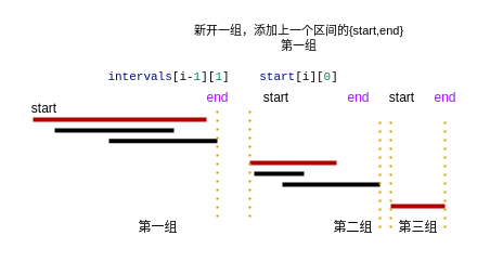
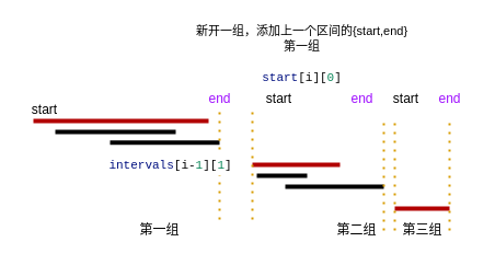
  <mxCell id="0" />
  <mxCell id="1" parent="0" />
  <mxCell id="2" value="" style="endArrow=none;html=1;rounded=0;strokeWidth=4;fillColor=#e51400;strokeColor=#B20000;" parent="1" edge="1"><mxGeometry width="50" height="50" relative="1" as="geometry"><mxPoint x="30" y="110" as="sourcePoint" /><mxPoint x="190" y="110" as="targetPoint" /></mxGeometry></mxCell>
  <mxCell id="3" value="" style="endArrow=none;html=1;rounded=0;strokeWidth=4;" parent="1" edge="1"><mxGeometry width="50" height="50" relative="1" as="geometry"><mxPoint x="50" y="120" as="sourcePoint" /><mxPoint x="160" y="120" as="targetPoint" /></mxGeometry></mxCell>
  <mxCell id="4" value="" style="endArrow=none;html=1;rounded=0;strokeWidth=4;" parent="1" edge="1"><mxGeometry width="50" height="50" relative="1" as="geometry"><mxPoint x="100" y="129.71" as="sourcePoint" /><mxPoint x="200" y="129.71" as="targetPoint" /></mxGeometry></mxCell>
  <mxCell id="5" value="" style="endArrow=none;html=1;rounded=0;strokeWidth=4;" parent="1" edge="1"><mxGeometry width="50" height="50" relative="1" as="geometry"><mxPoint x="260" y="170" as="sourcePoint" /><mxPoint x="350" y="170" as="targetPoint" /></mxGeometry></mxCell>
  <mxCell id="6" value="" style="endArrow=none;html=1;rounded=0;strokeWidth=4;fillColor=#e51400;strokeColor=#B20000;" parent="1" edge="1"><mxGeometry width="50" height="50" relative="1" as="geometry"><mxPoint x="230" y="150" as="sourcePoint" /><mxPoint x="310" y="150" as="targetPoint" /></mxGeometry></mxCell>
  <mxCell id="7" value="" style="endArrow=none;html=1;rounded=0;strokeWidth=4;" parent="1" edge="1"><mxGeometry width="50" height="50" relative="1" as="geometry"><mxPoint x="234" y="160" as="sourcePoint" /><mxPoint x="280" y="160" as="targetPoint" /></mxGeometry></mxCell>
  <mxCell id="8" value="" style="endArrow=none;dashed=1;html=1;dashPattern=1 3;strokeWidth=2;rounded=0;fillColor=#ffe6cc;strokeColor=#d79b00;" parent="1" edge="1"><mxGeometry width="50" height="50" relative="1" as="geometry"><mxPoint x="200" y="200" as="sourcePoint" /><mxPoint x="200" y="100" as="targetPoint" /></mxGeometry></mxCell>
  <mxCell id="9" value="" style="endArrow=none;dashed=1;html=1;dashPattern=1 3;strokeWidth=2;rounded=0;fillColor=#ffe6cc;strokeColor=#d79b00;" parent="1" edge="1"><mxGeometry width="50" height="50" relative="1" as="geometry"><mxPoint x="350" y="210" as="sourcePoint" /><mxPoint x="350" y="110" as="targetPoint" /></mxGeometry></mxCell>
  <mxCell id="10" value="" style="endArrow=none;html=1;rounded=0;strokeWidth=4;fillColor=#e51400;strokeColor=#B20000;" parent="1" edge="1"><mxGeometry width="50" height="50" relative="1" as="geometry"><mxPoint x="360" y="190" as="sourcePoint" /><mxPoint x="410" y="190" as="targetPoint" /></mxGeometry></mxCell>
  <mxCell id="11" value="第一组" style="text;html=1;resizable=0;autosize=1;align=center;verticalAlign=middle;points=[];fillColor=none;strokeColor=none;rounded=0;" parent="1" vertex="1"><mxGeometry x="120" y="200" width="50" height="20" as="geometry" /></mxCell>
  <mxCell id="12" value="第二组" style="text;html=1;resizable=0;autosize=1;align=center;verticalAlign=middle;points=[];fillColor=none;strokeColor=none;rounded=0;" parent="1" vertex="1"><mxGeometry x="300" y="200" width="50" height="20" as="geometry" /></mxCell>
  <mxCell id="13" value="第三组" style="text;html=1;resizable=0;autosize=1;align=center;verticalAlign=middle;points=[];fillColor=none;strokeColor=none;rounded=0;" parent="1" vertex="1"><mxGeometry x="360" y="200" width="50" height="20" as="geometry" /></mxCell>
  <mxCell id="14" value="start" style="text;html=1;resizable=0;autosize=1;align=center;verticalAlign=middle;points=[];fillColor=none;strokeColor=none;rounded=0;" vertex="1" parent="1"><mxGeometry x="20" y="90" width="40" height="20" as="geometry" /></mxCell>
  <mxCell id="15" value="start" style="text;html=1;resizable=0;autosize=1;align=center;verticalAlign=middle;points=[];fillColor=none;strokeColor=none;rounded=0;" vertex="1" parent="1"><mxGeometry x="234" y="80" width="40" height="20" as="geometry" /></mxCell>
  <mxCell id="16" value="" style="endArrow=none;dashed=1;html=1;dashPattern=1 3;strokeWidth=2;rounded=0;fillColor=#ffe6cc;strokeColor=#d79b00;" edge="1" parent="1"><mxGeometry width="50" height="50" relative="1" as="geometry"><mxPoint x="230" y="200" as="sourcePoint" /><mxPoint x="230" y="100" as="targetPoint" /></mxGeometry></mxCell>
  <mxCell id="17" value="start" style="text;html=1;resizable=0;autosize=1;align=center;verticalAlign=middle;points=[];fillColor=none;strokeColor=none;rounded=0;" vertex="1" parent="1"><mxGeometry x="350" y="80" width="40" height="20" as="geometry" /></mxCell>
  <mxCell id="18" value="" style="endArrow=none;dashed=1;html=1;dashPattern=1 3;strokeWidth=2;rounded=0;fillColor=#ffe6cc;strokeColor=#d79b00;" edge="1" parent="1"><mxGeometry width="50" height="50" relative="1" as="geometry"><mxPoint x="410" y="210" as="sourcePoint" /><mxPoint x="410" y="110" as="targetPoint" /><Array as="points"><mxPoint x="410" y="150" /></Array></mxGeometry></mxCell>
  <mxCell id="19" value="&lt;font color=&quot;#9f0fff&quot;&gt;end&lt;/font&gt;" style="text;html=1;resizable=0;autosize=1;align=center;verticalAlign=middle;points=[];fillColor=none;strokeColor=none;rounded=0;" vertex="1" parent="1"><mxGeometry x="180" y="80" width="40" height="20" as="geometry" /></mxCell>
  <mxCell id="20" value="&lt;font color=&quot;#9f0fff&quot;&gt;end&lt;/font&gt;" style="text;html=1;resizable=0;autosize=1;align=center;verticalAlign=middle;points=[];fillColor=none;strokeColor=none;rounded=0;" vertex="1" parent="1"><mxGeometry x="310" y="80" width="40" height="20" as="geometry" /></mxCell>
  <mxCell id="21" value="" style="endArrow=none;dashed=1;html=1;dashPattern=1 3;strokeWidth=2;rounded=0;fillColor=#ffe6cc;strokeColor=#d79b00;" edge="1" parent="1"><mxGeometry width="50" height="50" relative="1" as="geometry"><mxPoint x="360" y="210" as="sourcePoint" /><mxPoint x="360" y="110" as="targetPoint" /></mxGeometry></mxCell>
  <mxCell id="22" value="&lt;font color=&quot;#9f0fff&quot;&gt;end&lt;/font&gt;" style="text;html=1;resizable=0;autosize=1;align=center;verticalAlign=middle;points=[];fillColor=none;strokeColor=none;rounded=0;" vertex="1" parent="1"><mxGeometry x="390" y="80" width="40" height="20" as="geometry" /></mxCell>
- <mxCell id="23" value="&lt;div style=&quot;color: rgb(0, 0, 0); background-color: rgb(255, 255, 255); font-family: Consolas, &amp;quot;Courier New&amp;quot;, monospace; line-height: 18px; font-size: 11px;&quot;&gt;&lt;span style=&quot;color: rgb(0, 16, 128); font-size: 11px;&quot;&gt;intervals&lt;/span&gt;[i-&lt;span style=&quot;color: rgb(9, 134, 88); font-size: 11px;&quot;&gt;1&lt;/span&gt;][&lt;span style=&quot;color: rgb(9, 134, 88); font-size: 11px;&quot;&gt;1&lt;/span&gt;]&lt;/div&gt;" style="text;html=1;resizable=0;autosize=1;align=center;verticalAlign=middle;points=[];fillColor=none;strokeColor=none;rounded=0;fontColor=#9F0FFF;" vertex="1" parent="1"><mxGeometry x="90" y="60" width="130" height="20" as="geometry" /></mxCell>
+ <mxCell id="23" value="&lt;div style=&quot;color: rgb(0, 0, 0); background-color: rgb(255, 255, 255); font-family: Consolas, &amp;quot;Courier New&amp;quot;, monospace; line-height: 18px; font-size: 11px;&quot;&gt;&lt;span style=&quot;color: rgb(0, 16, 128); font-size: 11px;&quot;&gt;intervals&lt;/span&gt;[i-&lt;span style=&quot;color: rgb(9, 134, 88); font-size: 11px;&quot;&gt;1&lt;/span&gt;][&lt;span style=&quot;color: rgb(9, 134, 88); font-size: 11px;&quot;&gt;1&lt;/span&gt;]&lt;/div&gt;" style="text;html=1;resizable=0;autosize=1;align=center;verticalAlign=middle;points=[];fillColor=none;strokeColor=none;rounded=0;fontColor=#9F0FFF;" vertex="1" parent="1"><mxGeometry x="90" y="140" width="130" height="20" as="geometry" /></mxCell>
  <mxCell id="24" value="&lt;div style=&quot;background-color: rgb(255, 255, 255); font-family: Consolas, &amp;quot;Courier New&amp;quot;, monospace; line-height: 18px; font-size: 11px;&quot;&gt;&lt;span style=&quot;color: rgb(0, 0, 0);&quot;&gt;&lt;span style=&quot;color: rgb(0, 16, 128); font-size: 11px;&quot;&gt;start&lt;/span&gt;[i][&lt;/span&gt;&lt;font color=&quot;#098658&quot;&gt;0&lt;/font&gt;&lt;font color=&quot;#000000&quot;&gt;]&lt;/font&gt;&lt;/div&gt;" style="text;html=1;resizable=0;autosize=1;align=center;verticalAlign=middle;points=[];fillColor=none;strokeColor=none;rounded=0;fontColor=#9F0FFF;" vertex="1" parent="1"><mxGeometry x="220" y="60" width="110" height="20" as="geometry" /></mxCell>
  <mxCell id="25" value="&lt;font color=&quot;#000000&quot;&gt;新开一组，添加上一个区间的{start,end}&lt;br&gt;第一组&lt;br&gt;&lt;/font&gt;" style="text;html=1;resizable=0;autosize=1;align=center;verticalAlign=middle;points=[];fillColor=none;strokeColor=none;rounded=0;fontSize=11;fontColor=#9F0FFF;" vertex="1" parent="1"><mxGeometry x="160" y="20" width="230" height="30" as="geometry" /></mxCell>
